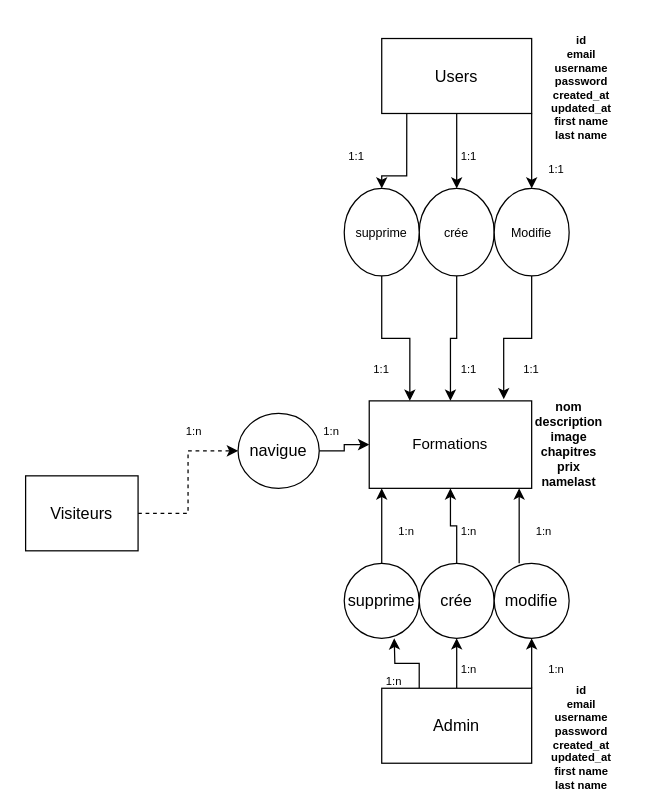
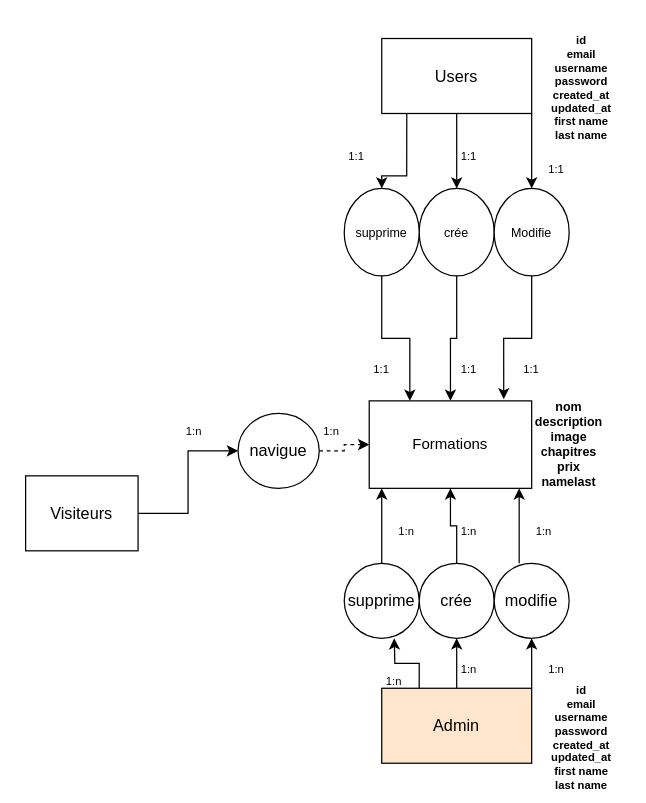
  <mxCell id="0" />
  <mxCell id="1" parent="0" />
  <mxCell id="2" value="Formations" style="rounded=0;whiteSpace=wrap;html=1;" vertex="1" parent="1"><mxGeometry x="295" y="320" width="130" height="70" as="geometry" /></mxCell>
  <mxCell id="3" value="&lt;b style=&quot;font-size: 10px;&quot;&gt;nom&lt;br style=&quot;font-size: 10px;&quot;&gt;description&lt;br style=&quot;font-size: 10px;&quot;&gt;image&lt;br style=&quot;font-size: 10px;&quot;&gt;chapitres&lt;br style=&quot;font-size: 10px;&quot;&gt;prix&lt;br style=&quot;font-size: 10px;&quot;&gt;namelast&lt;/b&gt;" style="text;html=1;strokeColor=none;fillColor=none;align=center;verticalAlign=middle;whiteSpace=wrap;rounded=0;strokeWidth=1;fontSize=10;" vertex="1" parent="1"><mxGeometry x="425" y="315" width="60" height="80" as="geometry" /></mxCell>
  <mxCell id="4" value="" style="edgeStyle=orthogonalEdgeStyle;rounded=0;orthogonalLoop=1;jettySize=auto;html=1;fontSize=13;" edge="1" parent="1" source="6" target="8"><mxGeometry relative="1" as="geometry" /></mxCell>
  <mxCell id="5" style="edgeStyle=orthogonalEdgeStyle;rounded=0;orthogonalLoop=1;jettySize=auto;html=1;exitX=1;exitY=1;exitDx=0;exitDy=0;entryX=0;entryY=0.5;entryDx=0;entryDy=0;fontSize=13;" edge="1" parent="1" source="6" target="13"><mxGeometry relative="1" as="geometry" /></mxCell>
  <mxCell id="6" value="&lt;font style=&quot;font-size: 13px&quot;&gt;Users&lt;/font&gt;" style="rounded=0;whiteSpace=wrap;html=1;fontSize=10;strokeWidth=1;" vertex="1" parent="1"><mxGeometry x="305" y="30" width="120" height="60" as="geometry" /></mxCell>
  <mxCell id="7" value="" style="edgeStyle=orthogonalEdgeStyle;rounded=0;orthogonalLoop=1;jettySize=auto;html=1;fontSize=13;" edge="1" parent="1" source="8" target="2"><mxGeometry relative="1" as="geometry" /></mxCell>
  <mxCell id="8" value="crée" style="ellipse;whiteSpace=wrap;html=1;rounded=0;fontSize=10;strokeWidth=1;direction=south;" vertex="1" parent="1"><mxGeometry x="335" y="150" width="60" height="70" as="geometry" /></mxCell>
  <mxCell id="9" value="" style="edgeStyle=orthogonalEdgeStyle;rounded=0;orthogonalLoop=1;jettySize=auto;html=1;fontSize=13;entryX=0;entryY=0.5;entryDx=0;entryDy=0;exitX=0.167;exitY=1;exitDx=0;exitDy=0;exitPerimeter=0;" edge="1" parent="1" source="6" target="11"><mxGeometry relative="1" as="geometry"><mxPoint x="325" y="120" as="sourcePoint" /><mxPoint x="325" y="150" as="targetPoint" /><Array as="points"><mxPoint x="325" y="140" /><mxPoint x="305" y="140" /></Array></mxGeometry></mxCell>
  <mxCell id="10" style="edgeStyle=orthogonalEdgeStyle;rounded=0;orthogonalLoop=1;jettySize=auto;html=1;exitX=1;exitY=0.5;exitDx=0;exitDy=0;entryX=0.25;entryY=0;entryDx=0;entryDy=0;fontSize=13;" edge="1" parent="1" source="11" target="2"><mxGeometry relative="1" as="geometry" /></mxCell>
  <mxCell id="11" value="supprime" style="ellipse;whiteSpace=wrap;html=1;rounded=0;fontSize=10;strokeWidth=1;direction=south;" vertex="1" parent="1"><mxGeometry x="275" y="150" width="60" height="70" as="geometry" /></mxCell>
  <mxCell id="12" style="edgeStyle=orthogonalEdgeStyle;rounded=0;orthogonalLoop=1;jettySize=auto;html=1;exitX=1;exitY=0.5;exitDx=0;exitDy=0;entryX=0.828;entryY=-0.019;entryDx=0;entryDy=0;entryPerimeter=0;fontSize=13;" edge="1" parent="1" source="13" target="2"><mxGeometry relative="1" as="geometry" /></mxCell>
  <mxCell id="13" value="Modifie" style="ellipse;whiteSpace=wrap;html=1;rounded=0;fontSize=10;strokeWidth=1;direction=south;" vertex="1" parent="1"><mxGeometry x="395" y="150" width="60" height="70" as="geometry" /></mxCell>
  <mxCell id="14" value="" style="edgeStyle=orthogonalEdgeStyle;rounded=0;orthogonalLoop=1;jettySize=auto;html=1;fontSize=13;" edge="1" parent="1" source="17" target="19"><mxGeometry relative="1" as="geometry" /></mxCell>
  <mxCell id="15" style="edgeStyle=orthogonalEdgeStyle;rounded=0;orthogonalLoop=1;jettySize=auto;html=1;exitX=0.25;exitY=0;exitDx=0;exitDy=0;fontSize=13;" edge="1" parent="1" source="17"><mxGeometry relative="1" as="geometry"><mxPoint x="315" y="510" as="targetPoint" /></mxGeometry></mxCell>
  <mxCell id="16" style="edgeStyle=orthogonalEdgeStyle;rounded=0;orthogonalLoop=1;jettySize=auto;html=1;exitX=1;exitY=0;exitDx=0;exitDy=0;entryX=1;entryY=0.5;entryDx=0;entryDy=0;fontSize=13;" edge="1" parent="1" source="17" target="23"><mxGeometry relative="1" as="geometry" /></mxCell>
- <mxCell id="17" value="Admin" style="rounded=0;whiteSpace=wrap;html=1;fontSize=13;strokeWidth=1;" vertex="1" parent="1"><mxGeometry x="305" y="550" width="120" height="60" as="geometry" /></mxCell>
+ <mxCell id="17" value="Admin" style="rounded=0;whiteSpace=wrap;html=1;fontSize=13;strokeWidth=1;fillColor=#ffe6cc;" vertex="1" parent="1"><mxGeometry x="305" y="550" width="120" height="60" as="geometry" /></mxCell>
  <mxCell id="18" style="edgeStyle=orthogonalEdgeStyle;rounded=0;orthogonalLoop=1;jettySize=auto;html=1;entryX=0.5;entryY=1;entryDx=0;entryDy=0;fontSize=13;" edge="1" parent="1" source="19" target="2"><mxGeometry relative="1" as="geometry" /></mxCell>
  <mxCell id="19" value="crée" style="ellipse;whiteSpace=wrap;html=1;rounded=0;fontSize=13;strokeWidth=1;direction=south;" vertex="1" parent="1"><mxGeometry x="335" y="450" width="60" height="60" as="geometry" /></mxCell>
  <mxCell id="20" value="" style="edgeStyle=orthogonalEdgeStyle;rounded=0;orthogonalLoop=1;jettySize=auto;html=1;fontSize=13;" edge="1" parent="1" source="21" target="2"><mxGeometry relative="1" as="geometry"><Array as="points"><mxPoint x="325" y="390" /><mxPoint x="325" y="390" /></Array></mxGeometry></mxCell>
  <mxCell id="21" value="supprime" style="ellipse;whiteSpace=wrap;html=1;rounded=0;fontSize=13;strokeWidth=1;direction=south;" vertex="1" parent="1"><mxGeometry x="275" y="450" width="60" height="60" as="geometry" /></mxCell>
  <mxCell id="22" style="edgeStyle=orthogonalEdgeStyle;rounded=0;orthogonalLoop=1;jettySize=auto;html=1;entryX=0.5;entryY=1;entryDx=0;entryDy=0;fontSize=13;" edge="1" parent="1"><mxGeometry relative="1" as="geometry"><mxPoint x="415" y="450" as="sourcePoint" /><mxPoint x="415" y="390" as="targetPoint" /></mxGeometry></mxCell>
  <mxCell id="23" value="modifie" style="ellipse;whiteSpace=wrap;html=1;rounded=0;fontSize=13;strokeWidth=1;direction=south;" vertex="1" parent="1"><mxGeometry x="395" y="450" width="60" height="60" as="geometry" /></mxCell>
- <mxCell id="24" value="" style="edgeStyle=orthogonalEdgeStyle;rounded=0;orthogonalLoop=1;jettySize=auto;html=1;fontSize=13;dashed=1;" edge="1" parent="1" source="25" target="27"><mxGeometry relative="1" as="geometry" /></mxCell>
+ <mxCell id="24" value="" style="edgeStyle=orthogonalEdgeStyle;rounded=0;orthogonalLoop=1;jettySize=auto;html=1;fontSize=13;" edge="1" parent="1" source="25" target="27"><mxGeometry relative="1" as="geometry" /></mxCell>
  <mxCell id="25" value="Visiteurs" style="rounded=0;whiteSpace=wrap;html=1;fontSize=13;strokeWidth=1;" vertex="1" parent="1"><mxGeometry x="20" y="380" width="90" height="60" as="geometry" /></mxCell>
- <mxCell id="26" value="" style="edgeStyle=orthogonalEdgeStyle;rounded=0;orthogonalLoop=1;jettySize=auto;html=1;fontSize=13;" edge="1" parent="1" source="27" target="2"><mxGeometry relative="1" as="geometry" /></mxCell>
+ <mxCell id="26" value="" style="edgeStyle=orthogonalEdgeStyle;rounded=0;orthogonalLoop=1;jettySize=auto;html=1;fontSize=13;dashed=1;" edge="1" parent="1" source="27" target="2"><mxGeometry relative="1" as="geometry" /></mxCell>
  <mxCell id="27" value="navigue" style="ellipse;whiteSpace=wrap;html=1;rounded=0;fontSize=13;strokeWidth=1;" vertex="1" parent="1"><mxGeometry x="190" y="330" width="65" height="60" as="geometry" /></mxCell>
  <mxCell id="28" value="&lt;b style=&quot;font-size: 9px;&quot;&gt;id&lt;br style=&quot;font-size: 9px;&quot;&gt;email&lt;br style=&quot;font-size: 9px;&quot;&gt;username&lt;br style=&quot;font-size: 9px;&quot;&gt;password&lt;br style=&quot;font-size: 9px;&quot;&gt;created_at&lt;br style=&quot;font-size: 9px;&quot;&gt;updated_at&lt;br style=&quot;font-size: 9px;&quot;&gt;first name&lt;br style=&quot;font-size: 9px;&quot;&gt;last name&lt;br style=&quot;font-size: 9px;&quot;&gt;&lt;/b&gt;" style="text;html=1;strokeColor=none;fillColor=none;align=center;verticalAlign=middle;whiteSpace=wrap;rounded=0;strokeWidth=1;fontSize=9;" vertex="1" parent="1"><mxGeometry x="435" y="20" width="60" height="100" as="geometry" /></mxCell>
  <mxCell id="29" value="&lt;b style=&quot;font-size: 9px;&quot;&gt;id&lt;br style=&quot;font-size: 9px;&quot;&gt;email&lt;br style=&quot;font-size: 9px;&quot;&gt;username&lt;br style=&quot;font-size: 9px;&quot;&gt;password&lt;br style=&quot;font-size: 9px;&quot;&gt;created_at&lt;br style=&quot;font-size: 9px;&quot;&gt;updated_at&lt;br style=&quot;font-size: 9px;&quot;&gt;first name&lt;br style=&quot;font-size: 9px;&quot;&gt;last name&lt;br style=&quot;font-size: 9px;&quot;&gt;&lt;/b&gt;" style="text;html=1;strokeColor=none;fillColor=none;align=center;verticalAlign=middle;whiteSpace=wrap;rounded=0;strokeWidth=1;fontSize=9;" vertex="1" parent="1"><mxGeometry x="435" y="560" width="60" height="60" as="geometry" /></mxCell>
  <mxCell id="30" value="1:1" style="text;html=1;strokeColor=none;fillColor=none;align=center;verticalAlign=middle;whiteSpace=wrap;rounded=0;fontSize=9;" vertex="1" parent="1"><mxGeometry x="285" y="280" width="40" height="30" as="geometry" /></mxCell>
  <mxCell id="31" value="1:1" style="text;html=1;strokeColor=none;fillColor=none;align=center;verticalAlign=middle;whiteSpace=wrap;rounded=0;fontSize=9;" vertex="1" parent="1"><mxGeometry x="265" y="110" width="40" height="30" as="geometry" /></mxCell>
  <mxCell id="32" value="1:1" style="text;html=1;strokeColor=none;fillColor=none;align=center;verticalAlign=middle;whiteSpace=wrap;rounded=0;fontSize=9;" vertex="1" parent="1"><mxGeometry x="355" y="110" width="40" height="30" as="geometry" /></mxCell>
  <mxCell id="33" value="1:1" style="text;html=1;strokeColor=none;fillColor=none;align=center;verticalAlign=middle;whiteSpace=wrap;rounded=0;fontSize=9;" vertex="1" parent="1"><mxGeometry x="355" y="280" width="40" height="30" as="geometry" /></mxCell>
  <mxCell id="34" value="1:1" style="text;html=1;strokeColor=none;fillColor=none;align=center;verticalAlign=middle;whiteSpace=wrap;rounded=0;fontSize=9;" vertex="1" parent="1"><mxGeometry x="425" y="120" width="40" height="30" as="geometry" /></mxCell>
  <mxCell id="35" value="1:1" style="text;html=1;strokeColor=none;fillColor=none;align=center;verticalAlign=middle;whiteSpace=wrap;rounded=0;fontSize=9;" vertex="1" parent="1"><mxGeometry x="405" y="280" width="40" height="30" as="geometry" /></mxCell>
  <mxCell id="36" value="1:n" style="text;html=1;strokeColor=none;fillColor=none;align=center;verticalAlign=middle;whiteSpace=wrap;rounded=0;fontSize=9;" vertex="1" parent="1"><mxGeometry x="355" y="520" width="40" height="30" as="geometry" /></mxCell>
  <mxCell id="37" value="1:n" style="text;html=1;strokeColor=none;fillColor=none;align=center;verticalAlign=middle;whiteSpace=wrap;rounded=0;fontSize=9;" vertex="1" parent="1"><mxGeometry x="425" y="520" width="40" height="30" as="geometry" /></mxCell>
  <mxCell id="38" value="1:n" style="text;html=1;strokeColor=none;fillColor=none;align=center;verticalAlign=middle;whiteSpace=wrap;rounded=0;fontSize=9;" vertex="1" parent="1"><mxGeometry x="295" y="530" width="40" height="30" as="geometry" /></mxCell>
  <mxCell id="39" value="1:n" style="text;html=1;strokeColor=none;fillColor=none;align=center;verticalAlign=middle;whiteSpace=wrap;rounded=0;fontSize=9;" vertex="1" parent="1"><mxGeometry x="415" y="410" width="40" height="30" as="geometry" /></mxCell>
  <mxCell id="40" value="1:n" style="text;html=1;strokeColor=none;fillColor=none;align=center;verticalAlign=middle;whiteSpace=wrap;rounded=0;fontSize=9;" vertex="1" parent="1"><mxGeometry x="355" y="410" width="40" height="30" as="geometry" /></mxCell>
  <mxCell id="41" value="1:n" style="text;html=1;strokeColor=none;fillColor=none;align=center;verticalAlign=middle;whiteSpace=wrap;rounded=0;fontSize=9;" vertex="1" parent="1"><mxGeometry x="305" y="410" width="40" height="30" as="geometry" /></mxCell>
  <mxCell id="42" value="1:n" style="text;html=1;strokeColor=none;fillColor=none;align=center;verticalAlign=middle;whiteSpace=wrap;rounded=0;fontSize=9;" vertex="1" parent="1"><mxGeometry x="135" y="330" width="40" height="30" as="geometry" /></mxCell>
  <mxCell id="43" value="1:n" style="text;html=1;strokeColor=none;fillColor=none;align=center;verticalAlign=middle;whiteSpace=wrap;rounded=0;fontSize=9;" vertex="1" parent="1"><mxGeometry x="245" y="330" width="40" height="30" as="geometry" /></mxCell>
